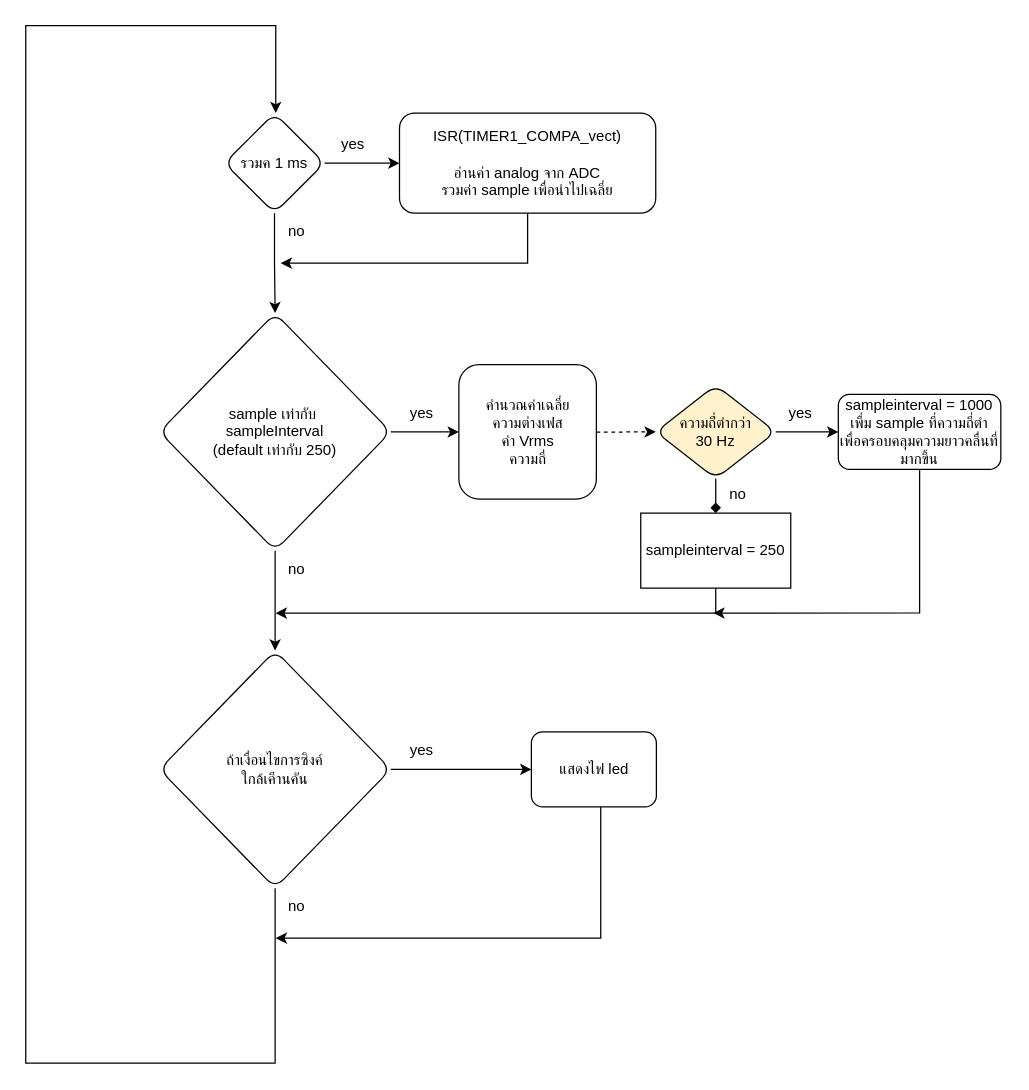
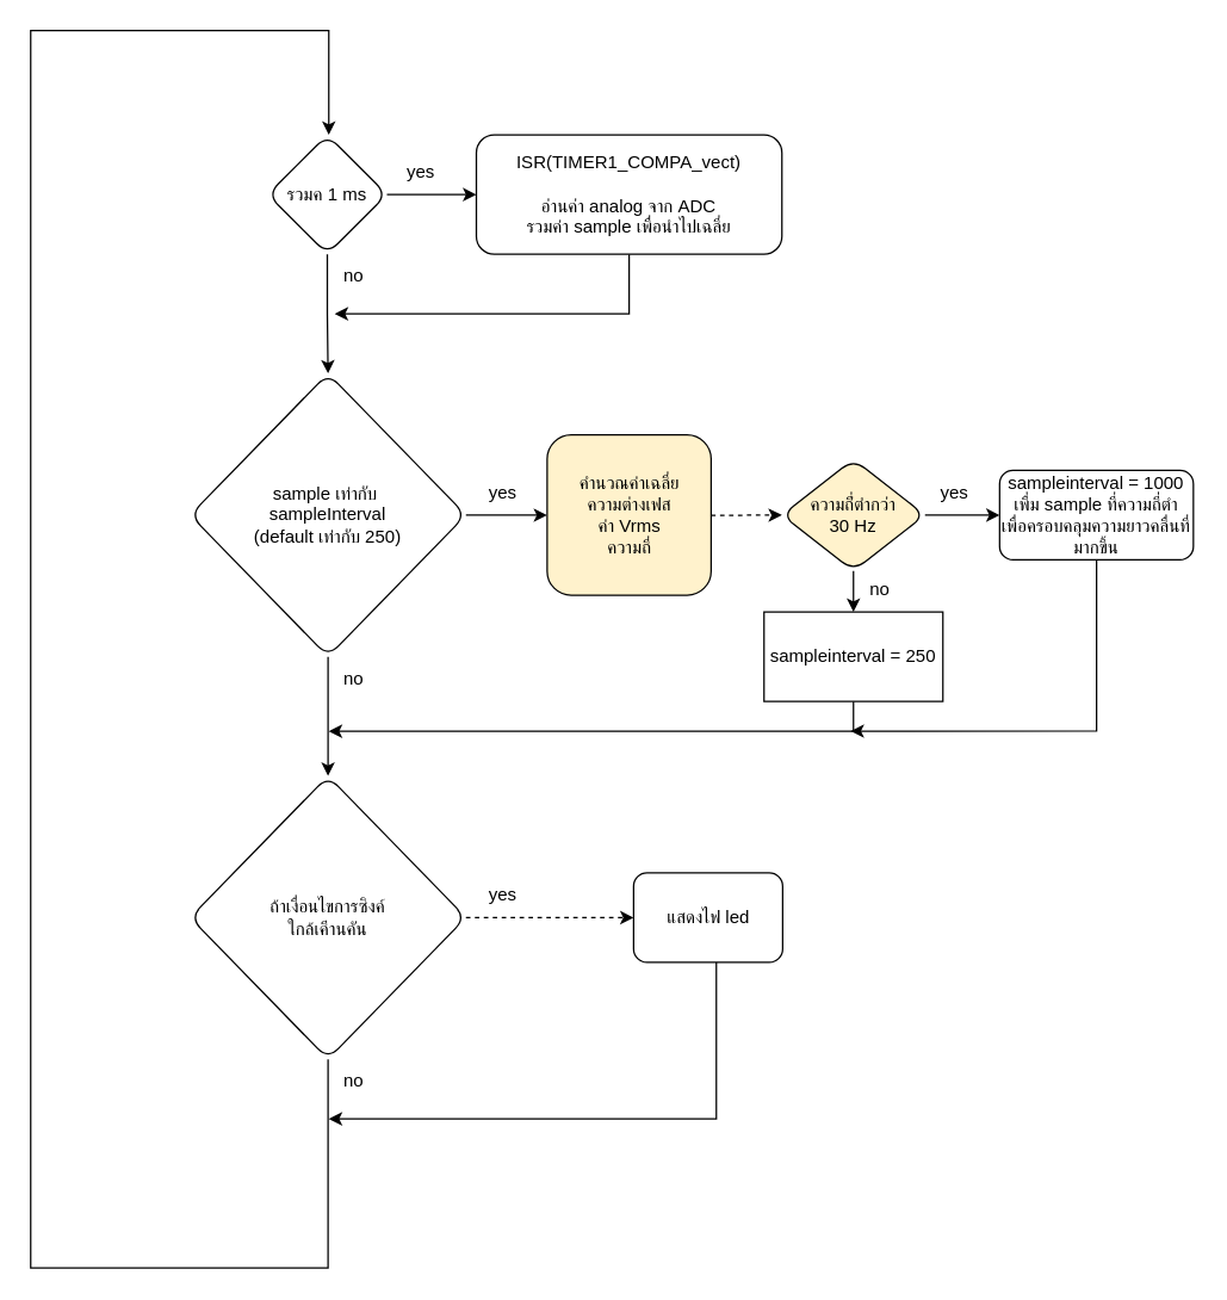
  <mxCell id="0" />
  <mxCell id="1" parent="0" />
  <mxCell id="2" value="" style="edgeStyle=orthogonalEdgeStyle;rounded=0;orthogonalLoop=1;jettySize=auto;html=1;" parent="1" source="4" target="6" edge="1"><mxGeometry relative="1" as="geometry" /></mxCell>
  <mxCell id="3" value="" style="edgeStyle=orthogonalEdgeStyle;rounded=0;orthogonalLoop=1;jettySize=auto;html=1;" parent="1" source="4" target="9" edge="1"><mxGeometry relative="1" as="geometry" /></mxCell>
  <mxCell id="4" value="รวมค 1 ms" style="rhombus;whiteSpace=wrap;html=1;rounded=1;" parent="1" vertex="1"><mxGeometry x="179" y="90" width="80" height="80" as="geometry" /></mxCell>
  <mxCell id="5" style="edgeStyle=orthogonalEdgeStyle;rounded=0;orthogonalLoop=1;jettySize=auto;html=1;" parent="1" source="6" edge="1"><mxGeometry relative="1" as="geometry"><mxPoint x="224" y="210" as="targetPoint" /><Array as="points"><mxPoint x="422" y="210" /><mxPoint x="224" y="210" /></Array></mxGeometry></mxCell>
  <mxCell id="6" value="ISR(TIMER1_COMPA_vect)&lt;br&gt;&lt;br&gt;อ่านค่า analog จาก ADC&lt;br&gt;รวมค่า sample เพื่อนำไปเฉลี่ย" style="whiteSpace=wrap;html=1;rounded=1;" parent="1" vertex="1"><mxGeometry x="319" y="90" width="205" height="80" as="geometry" /></mxCell>
  <mxCell id="7" value="" style="edgeStyle=orthogonalEdgeStyle;rounded=0;orthogonalLoop=1;jettySize=auto;html=1;" parent="1" source="9" target="11" edge="1"><mxGeometry relative="1" as="geometry" /></mxCell>
  <mxCell id="8" value="" style="edgeStyle=orthogonalEdgeStyle;rounded=0;orthogonalLoop=1;jettySize=auto;html=1;" edge="1" parent="1" source="9" target="14"><mxGeometry relative="1" as="geometry" /></mxCell>
  <mxCell id="9" value="sample เท่ากับ&amp;nbsp;&lt;br&gt;sampleInterval&lt;br&gt;(default เท่ากับ 250)" style="rhombus;whiteSpace=wrap;html=1;rounded=1;" parent="1" vertex="1"><mxGeometry x="127" y="250" width="185" height="190" as="geometry" /></mxCell>
  <mxCell id="10" value="" style="edgeStyle=orthogonalEdgeStyle;rounded=0;orthogonalLoop=1;jettySize=auto;html=1;dashed=1;" edge="1" parent="1" source="11" target="19"><mxGeometry relative="1" as="geometry" /></mxCell>
- <mxCell id="11" value="คำนวณค่าเฉลี่ย&lt;br&gt;ความต่างเฟส&lt;br&gt;ค่า Vrms&lt;br&gt;ความถี่" style="whiteSpace=wrap;html=1;rounded=1;align=center;" parent="1" vertex="1"><mxGeometry x="366.5" y="291.25" width="110" height="107.5" as="geometry" /></mxCell>
- <mxCell id="12" value="" style="edgeStyle=orthogonalEdgeStyle;rounded=0;orthogonalLoop=1;jettySize=auto;html=1;" edge="1" parent="1" source="14" target="16"><mxGeometry relative="1" as="geometry" /></mxCell>
+ <mxCell id="11" value="คำนวณค่าเฉลี่ย&lt;br&gt;ความต่างเฟส&lt;br&gt;ค่า Vrms&lt;br&gt;ความถี่" style="whiteSpace=wrap;html=1;rounded=1;align=center;fillColor=#fff2cc;" parent="1" vertex="1"><mxGeometry x="366.5" y="291.25" width="110" height="107.5" as="geometry" /></mxCell>
+ <mxCell id="12" value="" style="edgeStyle=orthogonalEdgeStyle;rounded=0;orthogonalLoop=1;jettySize=auto;html=1;dashed=1;" edge="1" parent="1" source="14" target="16"><mxGeometry relative="1" as="geometry" /></mxCell>
  <mxCell id="13" style="edgeStyle=orthogonalEdgeStyle;rounded=0;orthogonalLoop=1;jettySize=auto;html=1;" edge="1" parent="1" source="14"><mxGeometry relative="1" as="geometry"><mxPoint x="220" y="90" as="targetPoint" /><Array as="points"><mxPoint x="220" y="850" /><mxPoint x="20" y="850" /><mxPoint x="20" y="20" /><mxPoint x="220" y="20" /><mxPoint x="220" y="90" /></Array></mxGeometry></mxCell>
  <mxCell id="14" value="ถ้าเงื่อนไขการซิงค์&lt;br&gt;ใกล้เคีานคัน" style="rhombus;whiteSpace=wrap;html=1;rounded=1;" vertex="1" parent="1"><mxGeometry x="127" y="520" width="185" height="190" as="geometry" /></mxCell>
  <mxCell id="15" style="edgeStyle=orthogonalEdgeStyle;rounded=0;orthogonalLoop=1;jettySize=auto;html=1;" edge="1" parent="1" source="16"><mxGeometry relative="1" as="geometry"><mxPoint x="220" y="750" as="targetPoint" /><Array as="points"><mxPoint x="480" y="750" /><mxPoint x="220" y="750" /></Array></mxGeometry></mxCell>
  <mxCell id="16" value="แสดงไฟ led" style="whiteSpace=wrap;html=1;rounded=1;" vertex="1" parent="1"><mxGeometry x="424.5" y="585" width="100" height="60" as="geometry" /></mxCell>
  <mxCell id="17" value="" style="edgeStyle=orthogonalEdgeStyle;rounded=0;orthogonalLoop=1;jettySize=auto;html=1;" edge="1" parent="1" source="19" target="21"><mxGeometry relative="1" as="geometry" /></mxCell>
- <mxCell id="18" value="" style="edgeStyle=orthogonalEdgeStyle;rounded=0;orthogonalLoop=1;jettySize=auto;html=1;endArrow=diamond;" edge="1" parent="1" source="19" target="23"><mxGeometry relative="1" as="geometry" /></mxCell>
+ <mxCell id="18" value="" style="edgeStyle=orthogonalEdgeStyle;rounded=0;orthogonalLoop=1;jettySize=auto;html=1;" edge="1" parent="1" source="19" target="23"><mxGeometry relative="1" as="geometry" /></mxCell>
  <mxCell id="19" value="ความถี่่ตำกว่า&lt;br&gt;30 Hz" style="rhombus;whiteSpace=wrap;html=1;rounded=1;fillColor=#fff2cc;" vertex="1" parent="1"><mxGeometry x="524" y="307.5" width="96" height="75" as="geometry" /></mxCell>
  <mxCell id="20" style="edgeStyle=orthogonalEdgeStyle;rounded=0;orthogonalLoop=1;jettySize=auto;html=1;" edge="1" parent="1" source="21"><mxGeometry relative="1" as="geometry"><mxPoint x="570.06" y="489.94" as="targetPoint" /><Array as="points"><mxPoint x="735.06" y="489.94" /></Array></mxGeometry></mxCell>
  <mxCell id="21" value="sampleinterval = 1000&lt;br&gt;เพื่ม sample ที่ความถี่ตำ เพื่อครอบคลุมความยาวคลื่นที่มากขึ้น" style="whiteSpace=wrap;html=1;rounded=1;" vertex="1" parent="1"><mxGeometry x="670.06" y="315" width="130" height="60" as="geometry" /></mxCell>
  <mxCell id="22" style="edgeStyle=orthogonalEdgeStyle;rounded=0;orthogonalLoop=1;jettySize=auto;html=1;" edge="1" parent="1" source="23"><mxGeometry relative="1" as="geometry"><mxPoint x="220" y="490" as="targetPoint" /><Array as="points"><mxPoint x="572.06" y="489.94" /></Array></mxGeometry></mxCell>
  <mxCell id="23" value="sampleinterval = 250&lt;br&gt;" style="whiteSpace=wrap;html=1;rounded=0;" vertex="1" parent="1"><mxGeometry x="512" y="410" width="120" height="60" as="geometry" /></mxCell>
  <mxCell id="24" value="yes" style="text;html=1;strokeColor=none;fillColor=none;align=center;verticalAlign=middle;whiteSpace=wrap;rounded=0;" vertex="1" parent="1"><mxGeometry x="252" y="100" width="60" height="30" as="geometry" /></mxCell>
  <mxCell id="25" value="no" style="text;html=1;strokeColor=none;fillColor=none;align=center;verticalAlign=middle;whiteSpace=wrap;rounded=0;" vertex="1" parent="1"><mxGeometry x="207" y="170" width="60" height="30" as="geometry" /></mxCell>
  <mxCell id="26" value="yes" style="text;html=1;strokeColor=none;fillColor=none;align=center;verticalAlign=middle;whiteSpace=wrap;rounded=0;" vertex="1" parent="1"><mxGeometry x="306.5" y="315" width="60" height="30" as="geometry" /></mxCell>
  <mxCell id="27" value="yes" style="text;html=1;strokeColor=none;fillColor=none;align=center;verticalAlign=middle;whiteSpace=wrap;rounded=0;" vertex="1" parent="1"><mxGeometry x="610.06" y="315" width="60" height="30" as="geometry" /></mxCell>
  <mxCell id="28" value="no" style="text;html=1;strokeColor=none;fillColor=none;align=center;verticalAlign=middle;whiteSpace=wrap;rounded=0;" vertex="1" parent="1"><mxGeometry x="207" y="440" width="60" height="30" as="geometry" /></mxCell>
  <mxCell id="29" value="no" style="text;html=1;strokeColor=none;fillColor=none;align=center;verticalAlign=middle;whiteSpace=wrap;rounded=0;" vertex="1" parent="1"><mxGeometry x="560" y="380" width="60" height="30" as="geometry" /></mxCell>
  <mxCell id="30" value="no" style="text;html=1;strokeColor=none;fillColor=none;align=center;verticalAlign=middle;whiteSpace=wrap;rounded=0;" vertex="1" parent="1"><mxGeometry x="207" y="710" width="60" height="30" as="geometry" /></mxCell>
  <mxCell id="31" value="yes" style="text;html=1;strokeColor=none;fillColor=none;align=center;verticalAlign=middle;whiteSpace=wrap;rounded=0;" vertex="1" parent="1"><mxGeometry x="306.5" y="585" width="60" height="30" as="geometry" /></mxCell>
